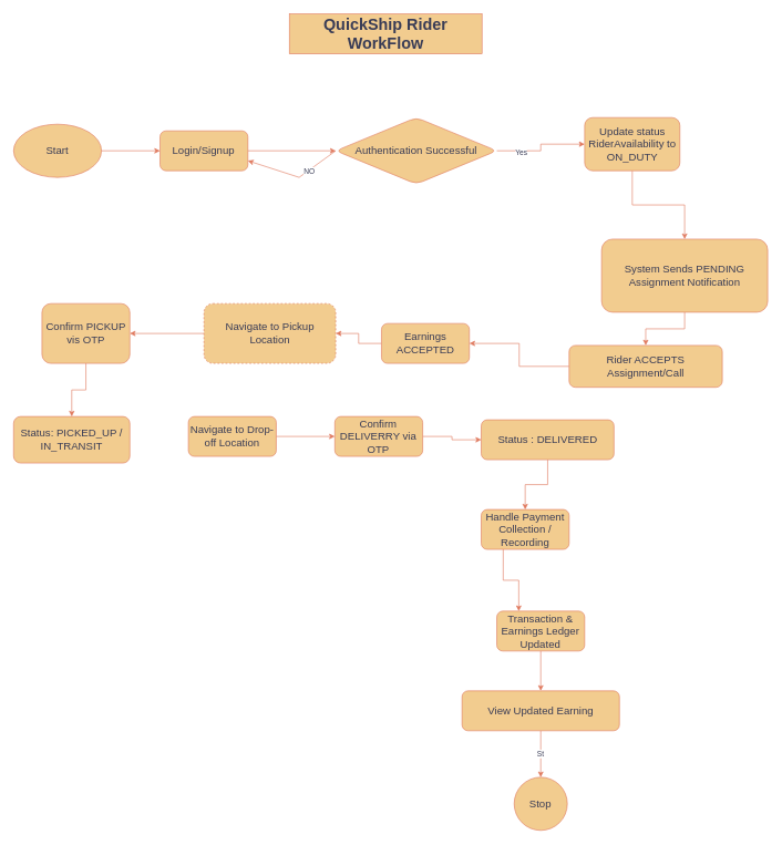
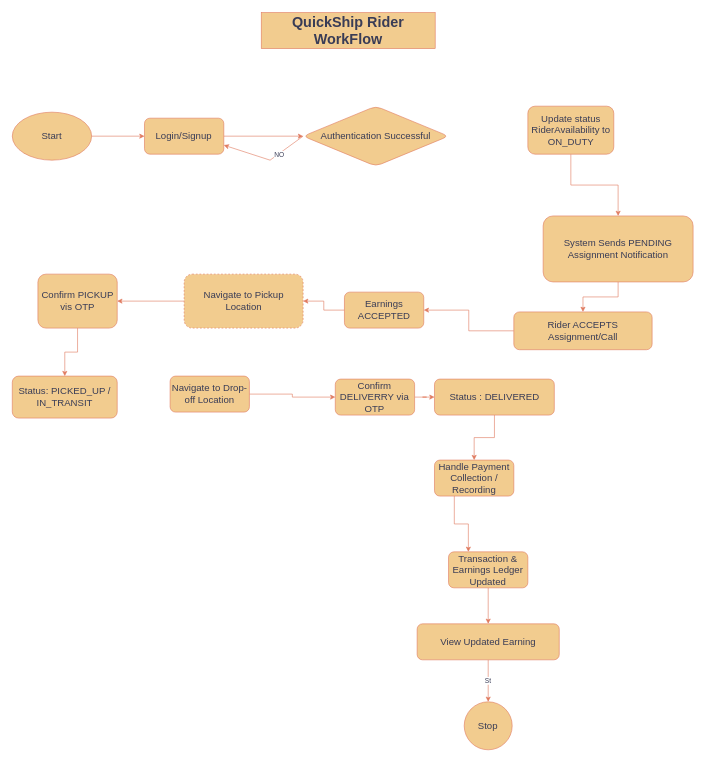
  <mxCell id="0" />
  <mxCell id="1" parent="0" />
  <mxCell id="2" value="&lt;font style=&quot;font-size: 24px;&quot;&gt;&lt;b&gt;QuickShip Rider WorkFlow&lt;/b&gt;&lt;/font&gt;" style="whiteSpace=wrap;html=1;strokeColor=#E07A5F;fontColor=#393C56;fillColor=#F2CC8F;" vertex="1" parent="1"><mxGeometry x="435" y="20" width="290" height="60" as="geometry" /></mxCell>
  <mxCell id="3" value="" style="edgeStyle=orthogonalEdgeStyle;rounded=0;orthogonalLoop=1;jettySize=auto;html=1;fontSize=16;labelBackgroundColor=none;fontColor=default;strokeColor=#E07A5F;" edge="1" parent="1" source="4" target="6"><mxGeometry relative="1" as="geometry" /></mxCell>
  <mxCell id="4" value="&lt;div&gt;&lt;span style=&quot;background-color: transparent;&quot;&gt;Start&lt;/span&gt;&lt;/div&gt;" style="ellipse;whiteSpace=wrap;html=1;fontSize=16;labelBackgroundColor=none;fillColor=#F2CC8F;strokeColor=#E07A5F;fontColor=#393C56;" vertex="1" parent="1"><mxGeometry x="20" y="186" width="132.233" height="80" as="geometry" /></mxCell>
  <mxCell id="5" value="" style="edgeStyle=orthogonalEdgeStyle;rounded=0;orthogonalLoop=1;jettySize=auto;html=1;entryX=0;entryY=0.5;entryDx=0;entryDy=0;fontSize=16;labelBackgroundColor=none;fontColor=default;strokeColor=#E07A5F;" edge="1" parent="1" source="6" target="9"><mxGeometry relative="1" as="geometry"><mxPoint x="482.816" y="226" as="targetPoint" /></mxGeometry></mxCell>
  <mxCell id="6" value="Login/Signup" style="rounded=1;whiteSpace=wrap;html=1;fontSize=16;labelBackgroundColor=none;fillColor=#F2CC8F;strokeColor=#E07A5F;fontColor=#393C56;" vertex="1" parent="1"><mxGeometry x="240.388" y="196" width="132.233" height="60" as="geometry" /></mxCell>
- <mxCell id="7" value="" style="edgeStyle=orthogonalEdgeStyle;rounded=0;orthogonalLoop=1;jettySize=auto;html=1;fontSize=16;labelBackgroundColor=none;fontColor=default;strokeColor=#E07A5F;" edge="1" parent="1" source="9" target="13"><mxGeometry relative="1" as="geometry" /></mxCell>
- <mxCell id="8" value="Yes" style="edgeLabel;html=1;align=center;verticalAlign=middle;resizable=0;points=[];strokeColor=#E07A5F;fontColor=#393C56;fillColor=#F2CC8F;" vertex="1" connectable="0" parent="7"><mxGeometry x="-0.489" y="-2" relative="1" as="geometry"><mxPoint as="offset" /></mxGeometry></mxCell>
  <mxCell id="9" value="Authentication Successful" style="rhombus;whiteSpace=wrap;html=1;rounded=1;fontSize=16;labelBackgroundColor=none;fillColor=#F2CC8F;strokeColor=#E07A5F;fontColor=#393C56;" vertex="1" parent="1"><mxGeometry x="504.854" y="176" width="242.427" height="100" as="geometry" /></mxCell>
  <mxCell id="10" value="" style="endArrow=classic;html=1;rounded=0;entryX=1;entryY=0.75;entryDx=0;entryDy=0;exitX=0;exitY=0.5;exitDx=0;exitDy=0;fontSize=16;labelBackgroundColor=none;fontColor=default;strokeColor=#E07A5F;" edge="1" parent="1" source="9" target="6"><mxGeometry width="50" height="50" relative="1" as="geometry"><mxPoint x="493.835" y="216" as="sourcePoint" /><mxPoint x="548.932" y="166" as="targetPoint" /><Array as="points"><mxPoint x="449.757" y="266" /></Array></mxGeometry></mxCell>
  <mxCell id="11" value="NO" style="edgeLabel;html=1;align=center;verticalAlign=middle;resizable=0;points=[];strokeColor=#E07A5F;fontColor=#393C56;fillColor=#F2CC8F;" vertex="1" connectable="0" parent="10"><mxGeometry x="-0.31" y="1" relative="1" as="geometry"><mxPoint as="offset" /></mxGeometry></mxCell>
  <mxCell id="12" value="" style="edgeStyle=orthogonalEdgeStyle;rounded=0;orthogonalLoop=1;jettySize=auto;html=1;fontSize=16;labelBackgroundColor=none;fontColor=default;strokeColor=#E07A5F;" edge="1" parent="1" source="13" target="15"><mxGeometry relative="1" as="geometry" /></mxCell>
  <mxCell id="13" value="Update status RiderAvailability to ON_DUTY&lt;div&gt;&lt;/div&gt;" style="rounded=1;fontStyle=0;html=1;whiteSpace=wrap;fontSize=16;labelBackgroundColor=none;fillColor=#F2CC8F;strokeColor=#E07A5F;fontColor=#393C56;" vertex="1" parent="1"><mxGeometry x="879.515" y="176" width="143.252" height="80" as="geometry" /></mxCell>
  <mxCell id="14" value="" style="edgeStyle=orthogonalEdgeStyle;rounded=0;orthogonalLoop=1;jettySize=auto;html=1;fontSize=16;labelBackgroundColor=none;fontColor=default;strokeColor=#E07A5F;" edge="1" parent="1" source="15" target="17"><mxGeometry relative="1" as="geometry" /></mxCell>
  <mxCell id="15" value="System Sends PENDING Assignment Notification" style="rounded=1;whiteSpace=wrap;html=1;fontStyle=0;fontSize=16;labelBackgroundColor=none;fillColor=#F2CC8F;strokeColor=#E07A5F;fontColor=#393C56;" vertex="1" parent="1"><mxGeometry x="905" y="359" width="250" height="110" as="geometry" /></mxCell>
  <mxCell id="16" value="" style="edgeStyle=orthogonalEdgeStyle;rounded=0;orthogonalLoop=1;jettySize=auto;html=1;fontSize=16;labelBackgroundColor=none;fontColor=default;strokeColor=#E07A5F;" edge="1" parent="1" source="17" target="19"><mxGeometry relative="1" as="geometry" /></mxCell>
  <mxCell id="17" value="Rider ACCEPTS Assignment/Call" style="rounded=1;whiteSpace=wrap;html=1;fontStyle=0;fontSize=16;labelBackgroundColor=none;fillColor=#F2CC8F;strokeColor=#E07A5F;fontColor=#393C56;" vertex="1" parent="1"><mxGeometry x="856.1" y="519" width="230.58" height="63" as="geometry" /></mxCell>
  <mxCell id="18" value="" style="edgeStyle=orthogonalEdgeStyle;rounded=0;orthogonalLoop=1;jettySize=auto;html=1;fontSize=16;labelBackgroundColor=none;fontColor=default;strokeColor=#E07A5F;" edge="1" parent="1" source="19" target="21"><mxGeometry relative="1" as="geometry" /></mxCell>
  <mxCell id="19" value="Earnings ACCEPTED" style="rounded=1;whiteSpace=wrap;html=1;fontStyle=0;fontSize=16;labelBackgroundColor=none;fillColor=#F2CC8F;strokeColor=#E07A5F;fontColor=#393C56;" vertex="1" parent="1"><mxGeometry x="573.726" y="486" width="132.233" height="60" as="geometry" /></mxCell>
  <mxCell id="20" value="" style="edgeStyle=orthogonalEdgeStyle;rounded=0;orthogonalLoop=1;jettySize=auto;html=1;fontSize=16;labelBackgroundColor=none;fontColor=default;strokeColor=#E07A5F;" edge="1" parent="1" source="21" target="23"><mxGeometry relative="1" as="geometry" /></mxCell>
  <mxCell id="21" value="Navigate to Pickup Location" style="rounded=1;whiteSpace=wrap;html=1;fontStyle=0;fontSize=16;labelBackgroundColor=none;fillColor=#F2CC8F;strokeColor=#E07A5F;fontColor=#393C56;dashed=1;" vertex="1" parent="1"><mxGeometry x="306.505" y="456" width="198.35" height="90" as="geometry" /></mxCell>
  <mxCell id="22" value="" style="edgeStyle=orthogonalEdgeStyle;rounded=0;orthogonalLoop=1;jettySize=auto;html=1;fontSize=16;labelBackgroundColor=none;fontColor=default;strokeColor=#E07A5F;" edge="1" parent="1" source="23" target="24"><mxGeometry relative="1" as="geometry" /></mxCell>
  <mxCell id="23" value="Confirm PICKUP vis OTP" style="rounded=1;whiteSpace=wrap;html=1;fontStyle=0;fontSize=16;labelBackgroundColor=none;fillColor=#F2CC8F;strokeColor=#E07A5F;fontColor=#393C56;" vertex="1" parent="1"><mxGeometry x="62.7" y="456" width="132.233" height="90" as="geometry" /></mxCell>
  <mxCell id="24" value="Status: PICKED_UP / IN_TRANSIT" style="rounded=1;whiteSpace=wrap;html=1;fontStyle=0;fontSize=16;labelBackgroundColor=none;fillColor=#F2CC8F;strokeColor=#E07A5F;fontColor=#393C56;" vertex="1" parent="1"><mxGeometry x="20" y="626" width="174.933" height="70" as="geometry" /></mxCell>
  <mxCell id="25" value="" style="edgeStyle=orthogonalEdgeStyle;rounded=0;orthogonalLoop=1;jettySize=auto;html=1;fontSize=16;labelBackgroundColor=none;fontColor=default;strokeColor=#E07A5F;" edge="1" parent="1" source="26" target="28"><mxGeometry relative="1" as="geometry" /></mxCell>
  <mxCell id="26" value="Navigate to Drop-off Location" style="rounded=1;whiteSpace=wrap;html=1;fontStyle=0;fontSize=16;labelBackgroundColor=none;fillColor=#F2CC8F;strokeColor=#E07A5F;fontColor=#393C56;" vertex="1" parent="1"><mxGeometry x="283.089" y="626" width="132.233" height="60" as="geometry" /></mxCell>
  <mxCell id="27" value="" style="edgeStyle=orthogonalEdgeStyle;rounded=0;orthogonalLoop=1;jettySize=auto;html=1;fontSize=16;labelBackgroundColor=none;fontColor=default;strokeColor=#E07A5F;" edge="1" parent="1" source="28" target="30"><mxGeometry relative="1" as="geometry" /></mxCell>
- <mxCell id="28" value="Confirm DELIVERRY via OTP" style="rounded=1;whiteSpace=wrap;html=1;fontStyle=0;fontSize=16;labelBackgroundColor=none;fillColor=#F2CC8F;strokeColor=#E07A5F;fontColor=#393C56;" vertex="1" parent="1"><mxGeometry x="503.477" y="626" width="132.233" height="60" as="geometry" /></mxCell>
+ <mxCell id="28" value="Confirm DELIVERRY via OTP" style="rounded=1;whiteSpace=wrap;html=1;fontStyle=0;fontSize=16;labelBackgroundColor=none;fillColor=#F2CC8F;strokeColor=#E07A5F;fontColor=#393C56;" vertex="1" parent="1"><mxGeometry x="558.477" y="631" width="132.233" height="60" as="geometry" /></mxCell>
  <mxCell id="29" value="" style="edgeStyle=orthogonalEdgeStyle;rounded=0;orthogonalLoop=1;jettySize=auto;html=1;fontSize=16;labelBackgroundColor=none;fontColor=default;strokeColor=#E07A5F;" edge="1" parent="1" source="30" target="31"><mxGeometry relative="1" as="geometry" /></mxCell>
  <mxCell id="30" value="Status : DELIVERED" style="rounded=1;whiteSpace=wrap;html=1;fontStyle=0;fontSize=16;labelBackgroundColor=none;fillColor=#F2CC8F;strokeColor=#E07A5F;fontColor=#393C56;" vertex="1" parent="1"><mxGeometry x="723.865" y="631" width="199.727" height="60" as="geometry" /></mxCell>
  <mxCell id="31" value="Handle Payment Collection / Recording&lt;div&gt;&lt;/div&gt;" style="whiteSpace=wrap;html=1;rounded=1;fontStyle=0;fontSize=16;labelBackgroundColor=none;fillColor=#F2CC8F;strokeColor=#E07A5F;fontColor=#393C56;" vertex="1" parent="1"><mxGeometry x="723.865" y="766" width="132.233" height="60" as="geometry" /></mxCell>
  <mxCell id="32" value="" style="edgeStyle=orthogonalEdgeStyle;rounded=0;orthogonalLoop=1;jettySize=auto;html=1;fontSize=16;labelBackgroundColor=none;fontColor=default;strokeColor=#E07A5F;exitX=0.25;exitY=1;exitDx=0;exitDy=0;entryX=0.25;entryY=0;entryDx=0;entryDy=0;" edge="1" parent="1" source="31" target="34"><mxGeometry relative="1" as="geometry"><mxPoint x="682.056" y="941" as="sourcePoint" /><mxPoint x="605.005" y="1056" as="targetPoint" /></mxGeometry></mxCell>
  <mxCell id="33" value="" style="edgeStyle=orthogonalEdgeStyle;rounded=0;orthogonalLoop=1;jettySize=auto;html=1;fontSize=16;labelBackgroundColor=none;fontColor=default;strokeColor=#E07A5F;" edge="1" parent="1" source="34" target="36"><mxGeometry relative="1" as="geometry"><Array as="points"><mxPoint x="802.379" y="1086" /></Array></mxGeometry></mxCell>
  <mxCell id="34" value="Transaction &amp;amp; Earnings Ledger Updated" style="rounded=1;whiteSpace=wrap;html=1;fontStyle=0;fontSize=16;labelBackgroundColor=none;fillColor=#F2CC8F;strokeColor=#E07A5F;fontColor=#393C56;" vertex="1" parent="1"><mxGeometry x="747.283" y="919" width="132.233" height="60" as="geometry" /></mxCell>
  <mxCell id="35" value="St" style="edgeStyle=orthogonalEdgeStyle;rounded=0;orthogonalLoop=1;jettySize=auto;html=1;strokeColor=#E07A5F;fontColor=#393C56;fillColor=#F2CC8F;" edge="1" parent="1" source="36" target="37"><mxGeometry relative="1" as="geometry" /></mxCell>
  <mxCell id="36" value="View Updated Earning" style="whiteSpace=wrap;html=1;rounded=1;fontStyle=0;fontSize=16;labelBackgroundColor=none;fillColor=#F2CC8F;strokeColor=#E07A5F;fontColor=#393C56;" vertex="1" parent="1"><mxGeometry x="694.941" y="1039" width="236.917" height="60" as="geometry" /></mxCell>
  <mxCell id="37" value="Stop" style="ellipse;whiteSpace=wrap;html=1;fontSize=16;fillColor=#F2CC8F;strokeColor=#E07A5F;fontColor=#393C56;rounded=1;fontStyle=0;labelBackgroundColor=none;" vertex="1" parent="1"><mxGeometry x="773.4" y="1169" width="80" height="80" as="geometry" /></mxCell>
